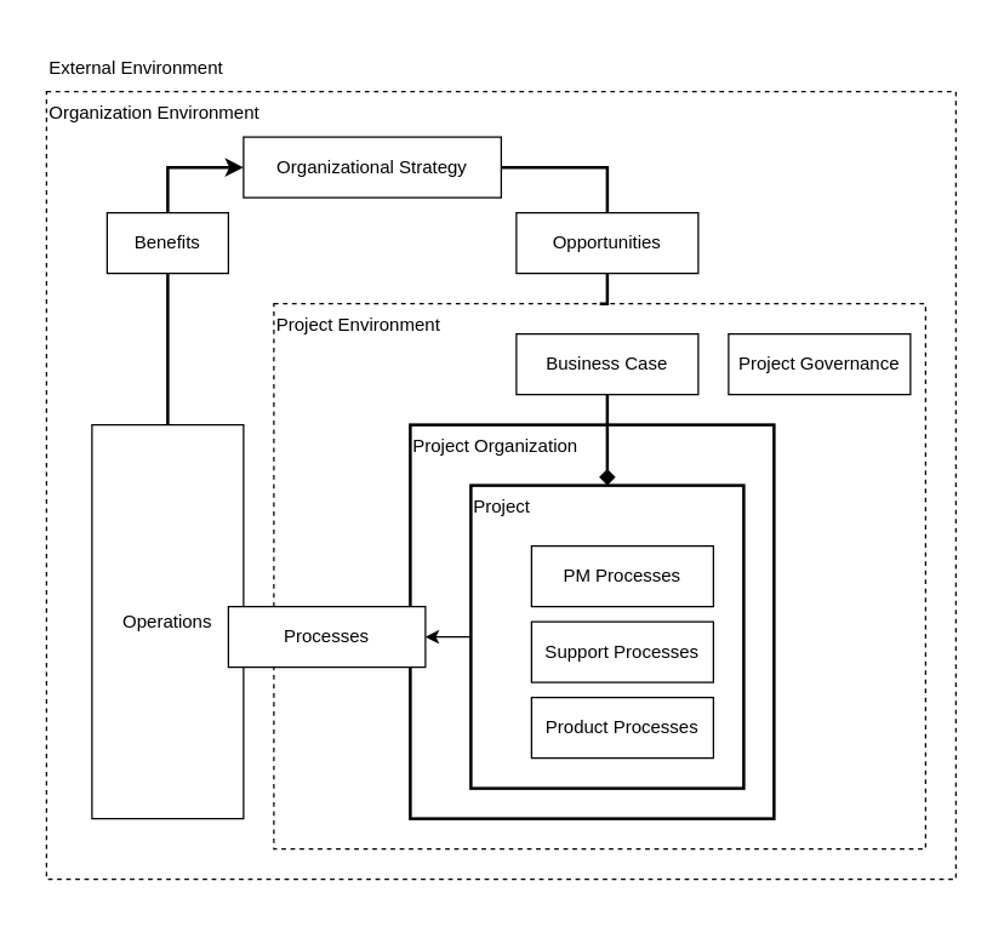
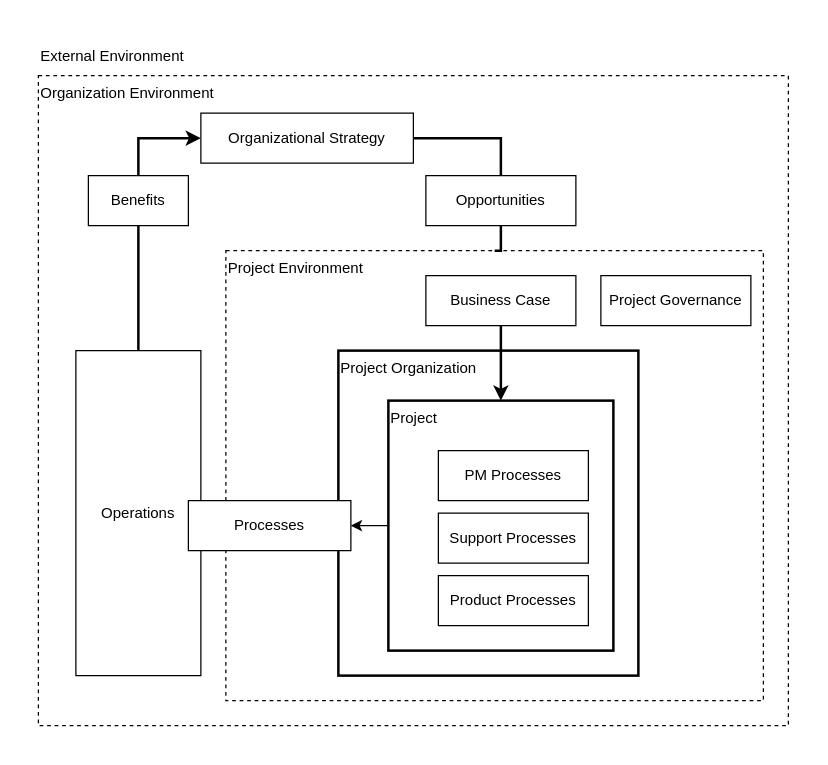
  <mxCell id="0" />
  <mxCell id="1" parent="0" />
  <mxCell id="2" value="" style="whiteSpace=wrap;html=1;verticalAlign=top;align=left;dashed=1;strokeColor=none;" vertex="1" parent="1"><mxGeometry x="20" y="20" width="620" height="570" as="geometry" /></mxCell>
  <mxCell id="3" value="Organization Environment" style="whiteSpace=wrap;html=1;verticalAlign=top;align=left;dashed=1;" parent="1" vertex="1"><mxGeometry x="30" y="60" width="600" height="520" as="geometry" /></mxCell>
  <mxCell id="4" value="Project Environment" style="whiteSpace=wrap;html=1;verticalAlign=top;align=left;dashed=1;" parent="1" vertex="1"><mxGeometry x="180" y="200" width="430" height="360" as="geometry" /></mxCell>
  <mxCell id="5" value="Project Organization" style="whiteSpace=wrap;html=1;verticalAlign=top;align=left;strokeWidth=2;" parent="1" vertex="1"><mxGeometry x="270" y="280" width="240" height="260" as="geometry" /></mxCell>
  <mxCell id="6" style="edgeStyle=orthogonalEdgeStyle;rounded=0;orthogonalLoop=1;jettySize=auto;html=1;exitX=0;exitY=0.5;exitDx=0;exitDy=0;entryX=1;entryY=0.5;entryDx=0;entryDy=0;fontColor=#FFFFFF;" parent="1" source="7" target="22" edge="1"><mxGeometry relative="1" as="geometry" /></mxCell>
  <mxCell id="7" value="Project" style="whiteSpace=wrap;html=1;verticalAlign=top;align=left;strokeWidth=2;" parent="1" vertex="1"><mxGeometry x="310" y="320" width="180" height="200" as="geometry" /></mxCell>
  <mxCell id="8" style="edgeStyle=orthogonalEdgeStyle;rounded=0;orthogonalLoop=1;jettySize=auto;html=1;exitX=0.5;exitY=0;exitDx=0;exitDy=0;entryX=0.5;entryY=1;entryDx=0;entryDy=0;endArrow=none;endFill=0;strokeWidth=2;" parent="1" source="9" target="11" edge="1"><mxGeometry relative="1" as="geometry" /></mxCell>
  <mxCell id="9" value="Operations" style="whiteSpace=wrap;html=1;" parent="1" vertex="1"><mxGeometry x="60" y="280" width="100" height="260" as="geometry" /></mxCell>
  <mxCell id="10" style="edgeStyle=orthogonalEdgeStyle;rounded=0;orthogonalLoop=1;jettySize=auto;html=1;exitX=0.5;exitY=0;exitDx=0;exitDy=0;entryX=0;entryY=0.5;entryDx=0;entryDy=0;strokeWidth=2;" parent="1" source="11" target="13" edge="1"><mxGeometry relative="1" as="geometry" /></mxCell>
  <mxCell id="11" value="Benefits&lt;span style=&quot;color: rgba(0, 0, 0, 0); font-family: monospace; font-size: 0px; text-align: start;&quot;&gt;%3CmxGraphModel%3E%3Croot%3E%3CmxCell%20id%3D%220%22%2F%3E%3CmxCell%20id%3D%221%22%20parent%3D%220%22%2F%3E%3CmxCell%20id%3D%222%22%20value%3D%22Operations%22%20style%3D%22whiteSpace%3Dwrap%3Bhtml%3D1%3B%22%20vertex%3D%221%22%20parent%3D%221%22%3E%3CmxGeometry%20x%3D%22100%22%20y%3D%22290%22%20width%3D%22100%22%20height%3D%22260%22%20as%3D%22geometry%22%2F%3E%3C%2FmxCell%3E%3C%2Froot%3E%3C%2FmxGraphModel%3E&lt;/span&gt;" style="whiteSpace=wrap;html=1;" parent="1" vertex="1"><mxGeometry x="70" y="140" width="80" height="40" as="geometry" /></mxCell>
  <mxCell id="12" style="edgeStyle=orthogonalEdgeStyle;rounded=0;orthogonalLoop=1;jettySize=auto;html=1;exitX=1;exitY=0.5;exitDx=0;exitDy=0;entryX=0.5;entryY=0;entryDx=0;entryDy=0;endArrow=none;endFill=0;strokeWidth=2;" parent="1" source="13" target="15" edge="1"><mxGeometry relative="1" as="geometry" /></mxCell>
  <mxCell id="13" value="Organizational Strategy" style="whiteSpace=wrap;html=1;" parent="1" vertex="1"><mxGeometry x="160" y="90" width="170" height="40" as="geometry" /></mxCell>
  <mxCell id="14" style="edgeStyle=orthogonalEdgeStyle;rounded=0;orthogonalLoop=1;jettySize=auto;html=1;exitX=0.5;exitY=1;exitDx=0;exitDy=0;endArrow=none;endFill=0;strokeWidth=2;" parent="1" source="15" target="4" edge="1"><mxGeometry relative="1" as="geometry" /></mxCell>
  <mxCell id="15" value="Opportunities" style="whiteSpace=wrap;html=1;" parent="1" vertex="1"><mxGeometry x="340" y="140" width="120" height="40" as="geometry" /></mxCell>
- <mxCell id="16" style="edgeStyle=orthogonalEdgeStyle;rounded=0;orthogonalLoop=1;jettySize=auto;html=1;exitX=0.5;exitY=1;exitDx=0;exitDy=0;entryX=0.5;entryY=0;entryDx=0;entryDy=0;fontColor=#FFFFFF;strokeWidth=2;endArrow=diamond;" parent="1" source="17" target="7" edge="1"><mxGeometry relative="1" as="geometry" /></mxCell>
+ <mxCell id="16" style="edgeStyle=orthogonalEdgeStyle;rounded=0;orthogonalLoop=1;jettySize=auto;html=1;exitX=0.5;exitY=1;exitDx=0;exitDy=0;entryX=0.5;entryY=0;entryDx=0;entryDy=0;fontColor=#FFFFFF;strokeWidth=2;" parent="1" source="17" target="7" edge="1"><mxGeometry relative="1" as="geometry" /></mxCell>
  <mxCell id="17" value="Business Case" style="whiteSpace=wrap;html=1;" parent="1" vertex="1"><mxGeometry x="340" y="220" width="120" height="40" as="geometry" /></mxCell>
  <mxCell id="18" value="Project Governance" style="whiteSpace=wrap;html=1;" parent="1" vertex="1"><mxGeometry x="480" y="220" width="120" height="40" as="geometry" /></mxCell>
  <mxCell id="19" value="PM Processes" style="whiteSpace=wrap;html=1;" parent="1" vertex="1"><mxGeometry x="350" y="360" width="120" height="40" as="geometry" /></mxCell>
  <mxCell id="20" value="Support Processes" style="whiteSpace=wrap;html=1;" parent="1" vertex="1"><mxGeometry x="350" y="410" width="120" height="40" as="geometry" /></mxCell>
  <mxCell id="21" value="Product Processes" style="whiteSpace=wrap;html=1;" parent="1" vertex="1"><mxGeometry x="350" y="460" width="120" height="40" as="geometry" /></mxCell>
  <mxCell id="22" value="Processes" style="whiteSpace=wrap;html=1;" parent="1" vertex="1"><mxGeometry x="150" y="400" width="130" height="40" as="geometry" /></mxCell>
  <mxCell id="23" value="External Environment" style="text;html=1;align=left;verticalAlign=middle;resizable=0;points=[];autosize=1;strokeColor=none;fillColor=none;fontColor=#000000;" parent="1" vertex="1"><mxGeometry x="30" y="30" width="140" height="30" as="geometry" /></mxCell>
